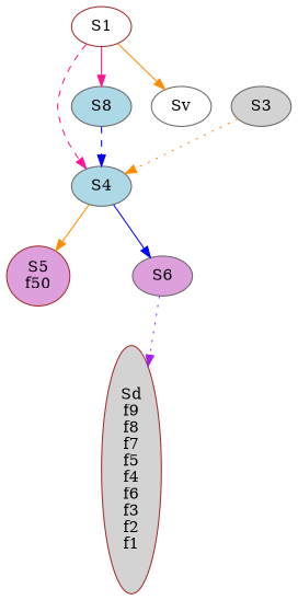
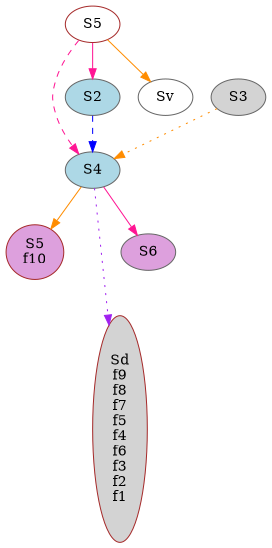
  digraph {
    node [color=gray40 fillcolor=plum style=filled]
    edge [color=darkorange style=solid]
-   n1 [color=brown label="S5\nf50"]
+   n1 [color=brown label="S5\nf10"]
    n2 [color=brown fillcolor=lightgrey label="Sd\nf9\nf8\nf7\nf5\nf4\nf6\nf3\nf2\nf1"]
    n3 [fillcolor=lightblue label=S4]
    n4 [label=S6]
-   n5 [fillcolor=lightblue label=S8]
-   n6 [color=brown fillcolor=white label=S1]
+   n5 [fillcolor=lightblue label=S2]
+   n6 [color=brown fillcolor=white label=S5]
    n7 [fillcolor=white label=Sv]
    n8 [fillcolor=lightgrey label=S3]
    n3 -> n1
-   n3 -> n4 [color=blue]
-   n4 -> n2 [color=purple style=dotted]
+   n3 -> n4 [color=deeppink]
+   n3 -> n2 [color=purple style=dotted]
    n5 -> n3 [color=blue style=dashed]
    n6 -> n3 [color=deeppink style=dashed]
    n6 -> n5 [color=deeppink]
    n6 -> n7
    n8 -> n3 [style=dotted]
  }
